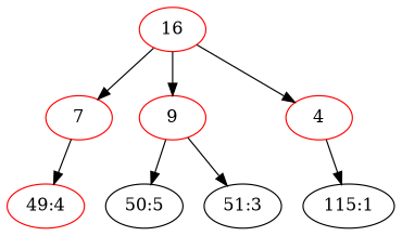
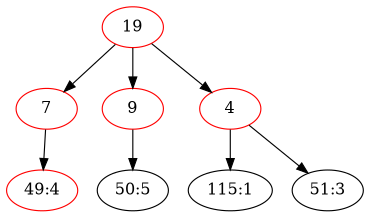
  digraph {
    node [color=red]
-   n1 [label=16]
+   n1 [label=19]
    n2 [label=7]
    n3 [label=9]
    n4 [label=4]
    n5 [label="49:4"]
    n6 [color=black label="50:5"]
    n7 [color=black label="115:1"]
    n8 [color=black label="51:3"]
    n1 -> n2
    n1 -> n3
    n1 -> n4
    n2 -> n5
    n3 -> n6
    n4 -> n7
-   n3 -> n8
+   n4 -> n8
  }
